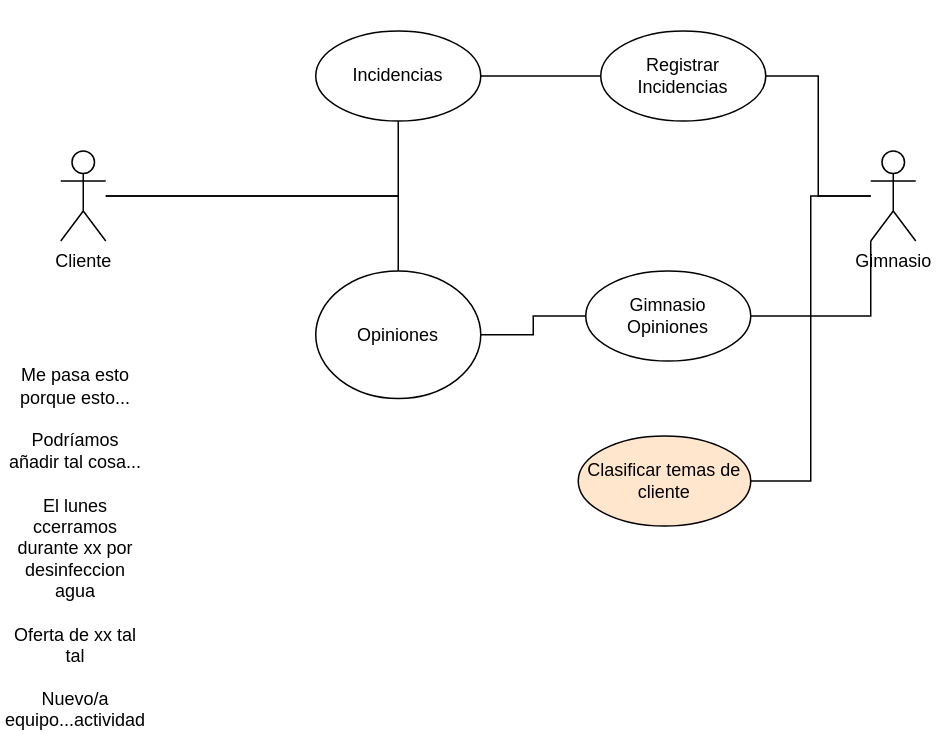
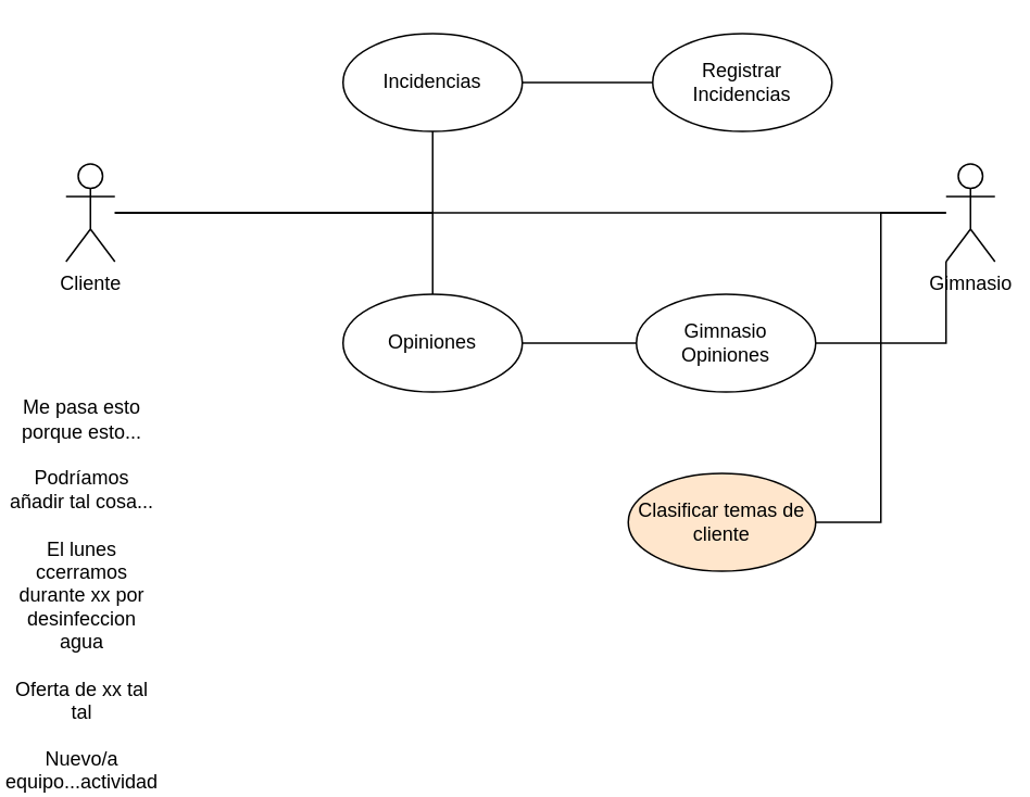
  <mxCell id="0" />
  <mxCell id="1" parent="0" />
  <mxCell id="2" value="" style="edgeStyle=orthogonalEdgeStyle;rounded=0;orthogonalLoop=1;jettySize=auto;html=1;entryX=0.5;entryY=1;entryDx=0;entryDy=0;endArrow=none;endFill=0;" edge="1" parent="1" source="4" target="6"><mxGeometry relative="1" as="geometry"><mxPoint x="324" y="50" as="targetPoint" /></mxGeometry></mxCell>
  <mxCell id="3" style="edgeStyle=orthogonalEdgeStyle;rounded=0;orthogonalLoop=1;jettySize=auto;html=1;endArrow=none;endFill=0;" edge="1" parent="1" source="4" target="13"><mxGeometry relative="1" as="geometry"><mxPoint x="270" y="200" as="targetPoint" /></mxGeometry></mxCell>
  <mxCell id="4" value="Cliente" style="shape=umlActor;verticalLabelPosition=bottom;verticalAlign=top;html=1;outlineConnect=0;" vertex="1" parent="1"><mxGeometry x="40" y="100" width="30" height="60" as="geometry" /></mxCell>
  <mxCell id="5" style="edgeStyle=orthogonalEdgeStyle;rounded=0;orthogonalLoop=1;jettySize=auto;html=1;entryX=0;entryY=0.5;entryDx=0;entryDy=0;endArrow=none;endFill=0;" edge="1" parent="1" source="6" target="11"><mxGeometry relative="1" as="geometry" /></mxCell>
  <mxCell id="6" value="Incidencias" style="ellipse;whiteSpace=wrap;html=1;" vertex="1" parent="1"><mxGeometry x="210" y="20" width="110" height="60" as="geometry" /></mxCell>
- <mxCell id="7" style="edgeStyle=orthogonalEdgeStyle;rounded=0;orthogonalLoop=1;jettySize=auto;html=1;entryX=1;entryY=0.5;entryDx=0;entryDy=0;endArrow=none;endFill=0;" edge="1" parent="1" source="10" target="11"><mxGeometry relative="1" as="geometry" /></mxCell>
+ <mxCell id="7" style="edgeStyle=orthogonalEdgeStyle;rounded=0;orthogonalLoop=1;jettySize=auto;html=1;endArrow=none;endFill=0;" edge="1" parent="1" source="10" target="4"><mxGeometry relative="1" as="geometry" /></mxCell>
  <mxCell id="8" style="edgeStyle=orthogonalEdgeStyle;rounded=0;orthogonalLoop=1;jettySize=auto;html=1;exitX=0;exitY=1;exitDx=0;exitDy=0;exitPerimeter=0;entryX=1;entryY=0.5;entryDx=0;entryDy=0;endArrow=none;endFill=0;" edge="1" parent="1" source="10" target="14"><mxGeometry relative="1" as="geometry" /></mxCell>
  <mxCell id="9" style="edgeStyle=orthogonalEdgeStyle;rounded=0;orthogonalLoop=1;jettySize=auto;html=1;entryX=1;entryY=0.5;entryDx=0;entryDy=0;endArrow=none;endFill=0;" edge="1" parent="1" source="10" target="15"><mxGeometry relative="1" as="geometry"><mxPoint x="590" y="340" as="targetPoint" /></mxGeometry></mxCell>
  <mxCell id="10" value="Gimnasio" style="shape=umlActor;verticalLabelPosition=bottom;verticalAlign=top;html=1;outlineConnect=0;" vertex="1" parent="1"><mxGeometry x="580" y="100" width="30" height="60" as="geometry" /></mxCell>
  <mxCell id="11" value="Registrar Incidencias" style="ellipse;whiteSpace=wrap;html=1;" vertex="1" parent="1"><mxGeometry x="400" y="20" width="110" height="60" as="geometry" /></mxCell>
  <mxCell id="12" style="edgeStyle=orthogonalEdgeStyle;rounded=0;orthogonalLoop=1;jettySize=auto;html=1;exitX=1;exitY=0.5;exitDx=0;exitDy=0;entryX=0;entryY=0.5;entryDx=0;entryDy=0;endArrow=none;endFill=0;" edge="1" parent="1" source="13" target="14"><mxGeometry relative="1" as="geometry" /></mxCell>
- <mxCell id="13" value="Opiniones" style="ellipse;whiteSpace=wrap;html=1;" vertex="1" parent="1"><mxGeometry x="210" y="180" width="110" height="85" as="geometry" /></mxCell>
+ <mxCell id="13" value="Opiniones" style="ellipse;whiteSpace=wrap;html=1;" vertex="1" parent="1"><mxGeometry x="210" y="180" width="110" height="60" as="geometry" /></mxCell>
  <mxCell id="14" value="Gimnasio Opiniones" style="ellipse;whiteSpace=wrap;html=1;" vertex="1" parent="1"><mxGeometry x="390" y="180" width="110" height="60" as="geometry" /></mxCell>
  <mxCell id="15" value="Clasificar temas de cliente" style="ellipse;whiteSpace=wrap;html=1;fillColor=#ffe6cc;" vertex="1" parent="1"><mxGeometry x="385" y="290" width="115" height="60" as="geometry" /></mxCell>
  <mxCell id="16" value="Me pasa esto porque esto...&lt;div&gt;&lt;br&gt;&lt;/div&gt;&lt;div&gt;Podríamos añadir tal cosa...&lt;/div&gt;&lt;div&gt;&lt;br&gt;&lt;/div&gt;&lt;div&gt;El lunes ccerramos durante xx por desinfeccion agua&lt;/div&gt;&lt;div&gt;&lt;br&gt;&lt;/div&gt;&lt;div&gt;Oferta de xx tal tal&lt;/div&gt;&lt;div&gt;&lt;br&gt;&lt;/div&gt;&lt;div&gt;Nuevo/a equipo...actividad&lt;/div&gt;" style="text;html=1;align=center;verticalAlign=middle;whiteSpace=wrap;rounded=0;" vertex="1" parent="1"><mxGeometry x="20" y="350" width="60" height="30" as="geometry" /></mxCell>
